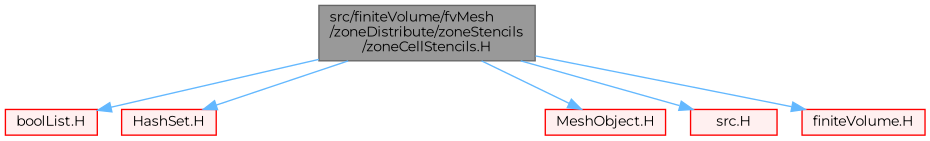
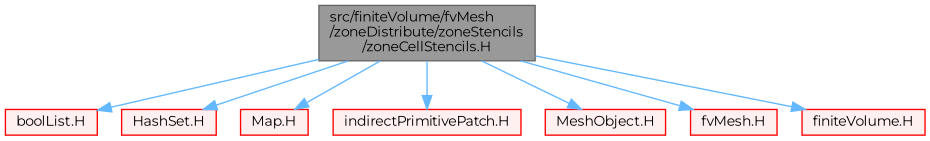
  digraph {
    fontname=Montserrat
    node [color=red fillcolor="#FFF0F0" fontname=Montserrat fontsize=10 shape=box style=filled]
    edge [color=steelblue1 fontname=Montserrat fontsize=10 labelfontname=Helvetica labelfontsize=10 style=solid]
    n1 [color=gray40 fillcolor=grey60 fontcolor=black height=0.2 label="src/finiteVolume/fvMesh\l/zoneDistribute/zoneStencils\l/zoneCellStencils.H" width=0.4]
    n2 [height=0.2 label="boolList.H" width=0.4]
    n3 [height=0.2 label="HashSet.H" width=0.4]
+   n4 [height=0.2 label="Map.H" width=0.4]
+   n5 [height=0.2 label="indirectPrimitivePatch.H" width=0.4]
    n6 [height=0.2 label="MeshObject.H" width=0.4]
-   n7 [height=0.2 label="src.H" width=0.4]
+   n7 [height=0.2 label="fvMesh.H" width=0.4]
    n8 [height=0.2 label="finiteVolume.H" width=0.4]
    n1 -> n2
    n1 -> n3
+   n1 -> n4
+   n1 -> n5
    n1 -> n6
    n1 -> n7
    n1 -> n8
  }
